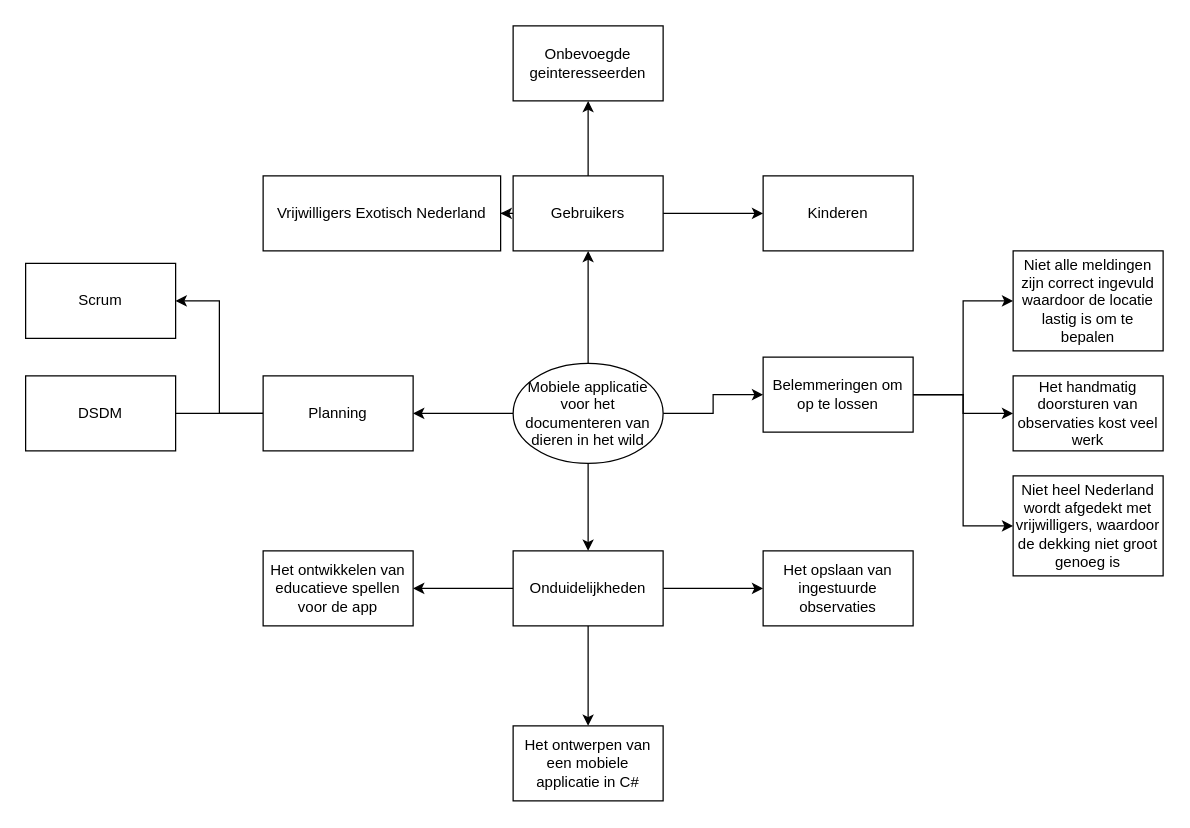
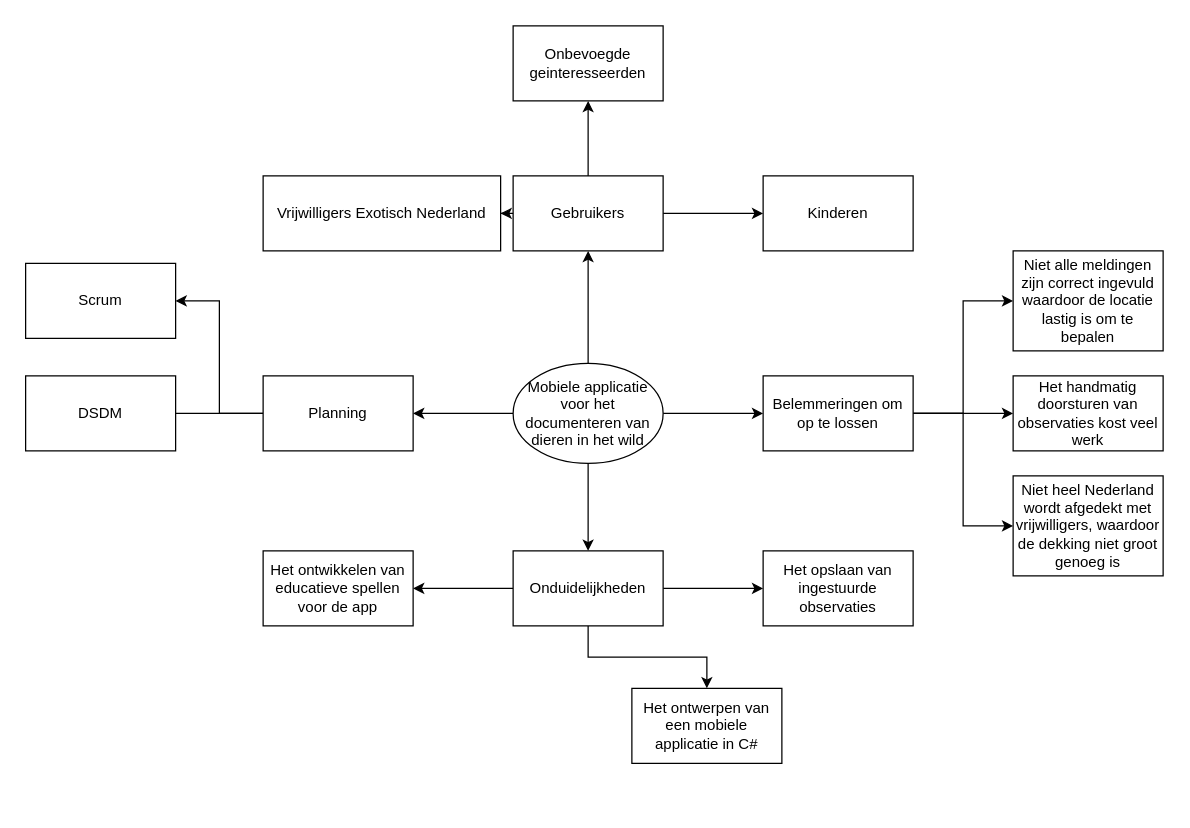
  <mxCell id="0" />
  <mxCell id="1" parent="0" />
  <mxCell id="2" value="" style="edgeStyle=orthogonalEdgeStyle;rounded=0;orthogonalLoop=1;jettySize=auto;html=1;" edge="1" parent="1" source="6" target="9"><mxGeometry relative="1" as="geometry" /></mxCell>
  <mxCell id="3" value="" style="edgeStyle=orthogonalEdgeStyle;rounded=0;orthogonalLoop=1;jettySize=auto;html=1;" edge="1" parent="1" source="6" target="13"><mxGeometry relative="1" as="geometry" /></mxCell>
  <mxCell id="4" value="" style="edgeStyle=orthogonalEdgeStyle;rounded=0;orthogonalLoop=1;jettySize=auto;html=1;" edge="1" parent="1" source="6" target="17"><mxGeometry relative="1" as="geometry" /></mxCell>
  <mxCell id="5" style="edgeStyle=orthogonalEdgeStyle;rounded=0;orthogonalLoop=1;jettySize=auto;html=1;exitX=0.5;exitY=1;exitDx=0;exitDy=0;entryX=0.5;entryY=0;entryDx=0;entryDy=0;" edge="1" parent="1" source="6" target="21"><mxGeometry relative="1" as="geometry" /></mxCell>
  <mxCell id="6" value="Mobiele applicatie voor het documenteren van dieren in het wild" style="ellipse;whiteSpace=wrap;html=1;" vertex="1" parent="1"><mxGeometry x="410" y="290" width="120" height="80" as="geometry" /></mxCell>
  <mxCell id="7" style="edgeStyle=orthogonalEdgeStyle;rounded=0;orthogonalLoop=1;jettySize=auto;html=1;exitX=0;exitY=0.5;exitDx=0;exitDy=0;entryX=1;entryY=0.5;entryDx=0;entryDy=0;endArrow=none;" edge="1" parent="1" source="9" target="22"><mxGeometry relative="1" as="geometry" /></mxCell>
  <mxCell id="8" style="edgeStyle=orthogonalEdgeStyle;rounded=0;orthogonalLoop=1;jettySize=auto;html=1;exitX=0;exitY=0.5;exitDx=0;exitDy=0;entryX=1;entryY=0.5;entryDx=0;entryDy=0;" edge="1" parent="1" source="9" target="23"><mxGeometry relative="1" as="geometry" /></mxCell>
  <mxCell id="9" value="Planning" style="whiteSpace=wrap;html=1;" vertex="1" parent="1"><mxGeometry x="210" y="300" width="120" height="60" as="geometry" /></mxCell>
  <mxCell id="10" value="" style="edgeStyle=orthogonalEdgeStyle;rounded=0;orthogonalLoop=1;jettySize=auto;html=1;" edge="1" parent="1" source="13" target="24"><mxGeometry relative="1" as="geometry" /></mxCell>
  <mxCell id="11" value="" style="edgeStyle=orthogonalEdgeStyle;rounded=0;orthogonalLoop=1;jettySize=auto;html=1;" edge="1" parent="1" source="13" target="25"><mxGeometry relative="1" as="geometry" /></mxCell>
  <mxCell id="12" value="" style="edgeStyle=orthogonalEdgeStyle;rounded=0;orthogonalLoop=1;jettySize=auto;html=1;" edge="1" parent="1" source="13" target="26"><mxGeometry relative="1" as="geometry" /></mxCell>
  <mxCell id="13" value="Gebruikers" style="whiteSpace=wrap;html=1;" vertex="1" parent="1"><mxGeometry x="410" y="140" width="120" height="60" as="geometry" /></mxCell>
  <mxCell id="14" value="" style="edgeStyle=orthogonalEdgeStyle;rounded=0;orthogonalLoop=1;jettySize=auto;html=1;" edge="1" parent="1" source="17" target="27"><mxGeometry relative="1" as="geometry" /></mxCell>
  <mxCell id="15" style="edgeStyle=orthogonalEdgeStyle;rounded=0;orthogonalLoop=1;jettySize=auto;html=1;exitX=1;exitY=0.5;exitDx=0;exitDy=0;entryX=0;entryY=0.5;entryDx=0;entryDy=0;" edge="1" parent="1" source="17" target="28"><mxGeometry relative="1" as="geometry" /></mxCell>
  <mxCell id="16" style="edgeStyle=orthogonalEdgeStyle;rounded=0;orthogonalLoop=1;jettySize=auto;html=1;exitX=1;exitY=0.5;exitDx=0;exitDy=0;entryX=0;entryY=0.5;entryDx=0;entryDy=0;" edge="1" parent="1" source="17" target="29"><mxGeometry relative="1" as="geometry" /></mxCell>
- <mxCell id="17" value="Belemmeringen om op te lossen" style="whiteSpace=wrap;html=1;" vertex="1" parent="1"><mxGeometry x="610" y="285" width="120" height="60" as="geometry" /></mxCell>
+ <mxCell id="17" value="Belemmeringen om op te lossen" style="whiteSpace=wrap;html=1;" vertex="1" parent="1"><mxGeometry x="610" y="300" width="120" height="60" as="geometry" /></mxCell>
  <mxCell id="18" value="" style="edgeStyle=orthogonalEdgeStyle;rounded=0;orthogonalLoop=1;jettySize=auto;html=1;" edge="1" parent="1" source="21" target="30"><mxGeometry relative="1" as="geometry" /></mxCell>
  <mxCell id="19" value="" style="edgeStyle=orthogonalEdgeStyle;rounded=0;orthogonalLoop=1;jettySize=auto;html=1;" edge="1" parent="1" source="21" target="31"><mxGeometry relative="1" as="geometry" /></mxCell>
  <mxCell id="20" value="" style="edgeStyle=orthogonalEdgeStyle;rounded=0;orthogonalLoop=1;jettySize=auto;html=1;" edge="1" parent="1" source="21" target="32"><mxGeometry relative="1" as="geometry" /></mxCell>
  <mxCell id="21" value="Onduidelijkheden" style="rounded=0;whiteSpace=wrap;html=1;" vertex="1" parent="1"><mxGeometry x="410" y="440" width="120" height="60" as="geometry" /></mxCell>
  <mxCell id="22" value="DSDM" style="rounded=0;whiteSpace=wrap;html=1;" vertex="1" parent="1"><mxGeometry x="20" y="300" width="120" height="60" as="geometry" /></mxCell>
  <mxCell id="23" value="Scrum" style="rounded=0;whiteSpace=wrap;html=1;" vertex="1" parent="1"><mxGeometry x="20" y="210" width="120" height="60" as="geometry" /></mxCell>
  <mxCell id="24" value="Vrijwilligers Exotisch Nederland" style="whiteSpace=wrap;html=1;" vertex="1" parent="1"><mxGeometry x="210" y="140" width="190" height="60" as="geometry" /></mxCell>
  <mxCell id="25" value="Onbevoegde geinteresseerden" style="whiteSpace=wrap;html=1;" vertex="1" parent="1"><mxGeometry x="410" y="20" width="120" height="60" as="geometry" /></mxCell>
  <mxCell id="26" value="Kinderen" style="whiteSpace=wrap;html=1;" vertex="1" parent="1"><mxGeometry x="610" y="140" width="120" height="60" as="geometry" /></mxCell>
  <mxCell id="27" value="Het handmatig doorsturen van observaties kost veel werk" style="whiteSpace=wrap;html=1;" vertex="1" parent="1"><mxGeometry x="810" y="300" width="120" height="60" as="geometry" /></mxCell>
  <mxCell id="28" value="Niet alle meldingen zijn correct ingevuld waardoor de locatie lastig is om te bepalen" style="rounded=0;whiteSpace=wrap;html=1;" vertex="1" parent="1"><mxGeometry x="810" y="200" width="120" height="80" as="geometry" /></mxCell>
  <mxCell id="29" value="Niet heel Nederland wordt afgedekt met vrijwilligers, waardoor de dekking niet groot genoeg is" style="rounded=0;whiteSpace=wrap;html=1;" vertex="1" parent="1"><mxGeometry x="810" y="380" width="120" height="80" as="geometry" /></mxCell>
- <mxCell id="30" value="Het ontwerpen van een mobiele applicatie in C#" style="whiteSpace=wrap;html=1;rounded=0;" vertex="1" parent="1"><mxGeometry x="410" y="580" width="120" height="60" as="geometry" /></mxCell>
+ <mxCell id="30" value="Het ontwerpen van een mobiele applicatie in C#" style="whiteSpace=wrap;html=1;rounded=0;" vertex="1" parent="1"><mxGeometry x="505" y="550" width="120" height="60" as="geometry" /></mxCell>
  <mxCell id="31" value="Het opslaan van ingestuurde observaties" style="whiteSpace=wrap;html=1;rounded=0;" vertex="1" parent="1"><mxGeometry x="610" y="440" width="120" height="60" as="geometry" /></mxCell>
  <mxCell id="32" value="Het ontwikkelen van educatieve spellen voor de app" style="whiteSpace=wrap;html=1;rounded=0;" vertex="1" parent="1"><mxGeometry x="210" y="440" width="120" height="60" as="geometry" /></mxCell>
